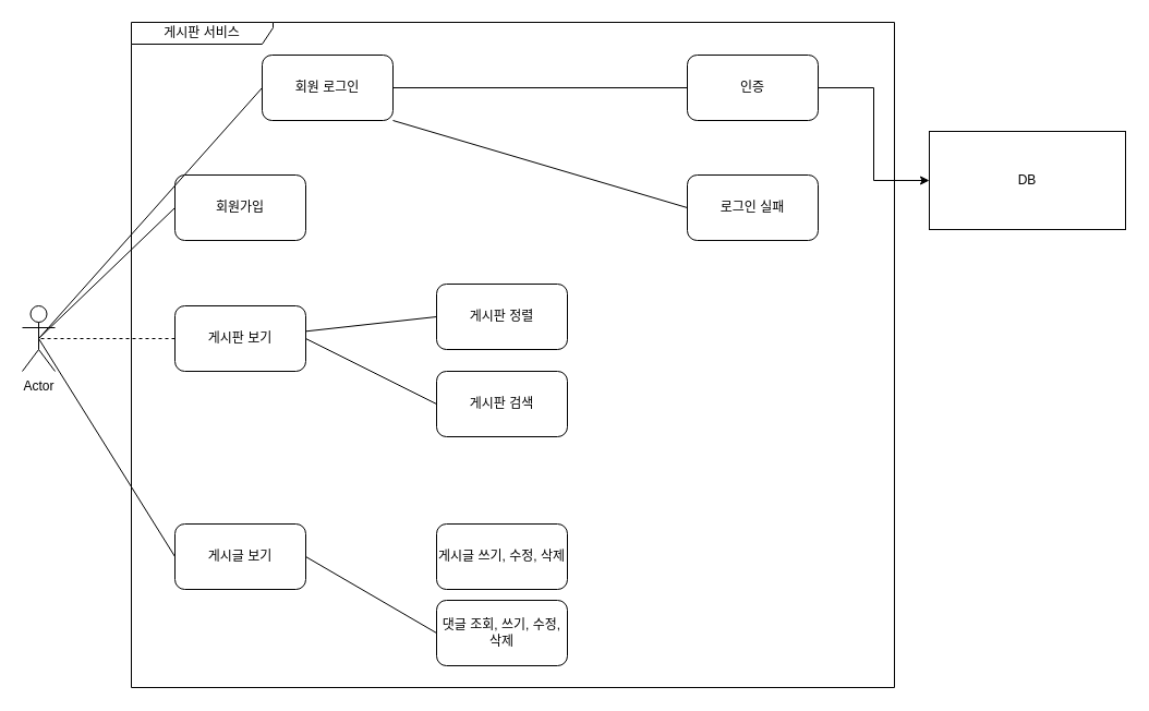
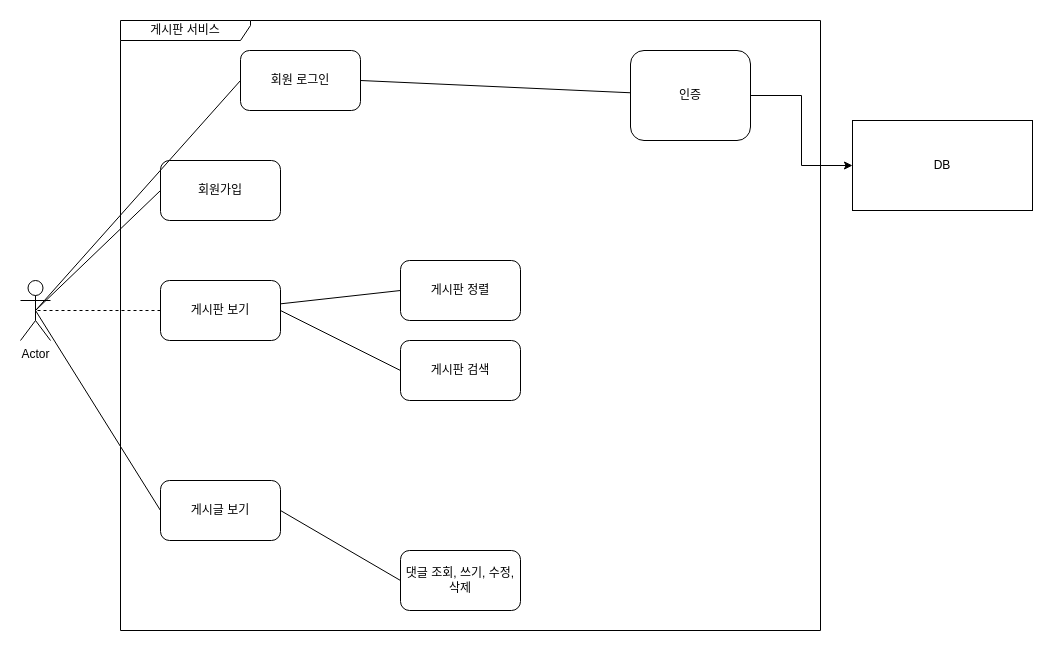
  <mxCell id="0" />
  <mxCell id="1" parent="0" />
  <mxCell id="2" value="게시판 서비스" style="shape=umlFrame;whiteSpace=wrap;html=1;pointerEvents=0;width=130;height=20;" vertex="1" parent="1"><mxGeometry x="120" y="20" width="700" height="610" as="geometry" /></mxCell>
  <mxCell id="3" value="회원가입" style="rounded=1;whiteSpace=wrap;html=1;" vertex="1" parent="1"><mxGeometry x="160" y="160" width="120" height="60" as="geometry" /></mxCell>
  <mxCell id="4" style="rounded=0;orthogonalLoop=1;jettySize=auto;html=1;exitX=0;exitY=0.5;exitDx=0;exitDy=0;endArrow=none;endFill=0;entryX=0.5;entryY=0.5;entryDx=0;entryDy=0;entryPerimeter=0;dashed=1;" edge="1" parent="1" source="5" target="21"><mxGeometry relative="1" as="geometry"><mxPoint x="40" y="310" as="targetPoint" /></mxGeometry></mxCell>
  <mxCell id="5" value="게시판 보기" style="rounded=1;whiteSpace=wrap;html=1;" vertex="1" parent="1"><mxGeometry x="160" y="280" width="120" height="60" as="geometry" /></mxCell>
  <mxCell id="6" style="rounded=0;orthogonalLoop=1;jettySize=auto;html=1;exitX=1;exitY=0.5;exitDx=0;exitDy=0;endArrow=none;endFill=0;" edge="1" parent="1" source="8" target="10"><mxGeometry relative="1" as="geometry" /></mxCell>
- <mxCell id="7" style="rounded=0;orthogonalLoop=1;jettySize=auto;html=1;exitX=1;exitY=1;exitDx=0;exitDy=0;entryX=0;entryY=0.5;entryDx=0;entryDy=0;endArrow=none;endFill=0;" edge="1" parent="1" source="8" target="11"><mxGeometry relative="1" as="geometry" /></mxCell>
  <mxCell id="8" value="회원 로그인" style="rounded=1;whiteSpace=wrap;html=1;" vertex="1" parent="1"><mxGeometry x="240" y="50" width="120" height="60" as="geometry" /></mxCell>
  <mxCell id="9" style="edgeStyle=orthogonalEdgeStyle;rounded=0;orthogonalLoop=1;jettySize=auto;html=1;exitX=1;exitY=0.5;exitDx=0;exitDy=0;entryX=0;entryY=0.5;entryDx=0;entryDy=0;" edge="1" parent="1" source="10" target="24"><mxGeometry relative="1" as="geometry" /></mxCell>
- <mxCell id="10" value="인증" style="rounded=1;whiteSpace=wrap;html=1;" vertex="1" parent="1"><mxGeometry x="630" y="50" width="120" height="60" as="geometry" /></mxCell>
- <mxCell id="11" value="로그인 실패" style="rounded=1;whiteSpace=wrap;html=1;" vertex="1" parent="1"><mxGeometry x="630" y="160" width="120" height="60" as="geometry" /></mxCell>
+ <mxCell id="10" value="인증" style="rounded=1;whiteSpace=wrap;html=1;" vertex="1" parent="1"><mxGeometry x="630" y="50" width="120" height="90" as="geometry" /></mxCell>
  <mxCell id="12" style="rounded=0;orthogonalLoop=1;jettySize=auto;html=1;exitX=0;exitY=0.5;exitDx=0;exitDy=0;endArrow=none;endFill=0;" edge="1" parent="1" source="13" target="5"><mxGeometry relative="1" as="geometry" /></mxCell>
  <mxCell id="13" value="게시판 정렬" style="rounded=1;whiteSpace=wrap;html=1;" vertex="1" parent="1"><mxGeometry x="400" y="260" width="120" height="60" as="geometry" /></mxCell>
  <mxCell id="14" style="rounded=0;orthogonalLoop=1;jettySize=auto;html=1;exitX=0;exitY=0.5;exitDx=0;exitDy=0;entryX=1;entryY=0.5;entryDx=0;entryDy=0;endArrow=none;endFill=0;" edge="1" parent="1" source="15" target="5"><mxGeometry relative="1" as="geometry" /></mxCell>
  <mxCell id="15" value="게시판 검색" style="rounded=1;whiteSpace=wrap;html=1;" vertex="1" parent="1"><mxGeometry x="400" y="340" width="120" height="60" as="geometry" /></mxCell>
  <mxCell id="16" style="rounded=0;orthogonalLoop=1;jettySize=auto;html=1;exitX=0;exitY=0.5;exitDx=0;exitDy=0;endArrow=none;endFill=0;entryX=0.5;entryY=0.5;entryDx=0;entryDy=0;entryPerimeter=0;" edge="1" parent="1" source="17" target="21"><mxGeometry relative="1" as="geometry"><mxPoint x="0" y="400" as="targetPoint" /></mxGeometry></mxCell>
  <mxCell id="17" value="게시글 보기" style="rounded=1;whiteSpace=wrap;html=1;" vertex="1" parent="1"><mxGeometry x="160" y="480" width="120" height="60" as="geometry" /></mxCell>
- <mxCell id="18" value="게시글 쓰기, 수정, 삭제" style="rounded=1;whiteSpace=wrap;html=1;" vertex="1" parent="1"><mxGeometry x="400" y="480" width="120" height="60" as="geometry" /></mxCell>
  <mxCell id="19" style="rounded=0;orthogonalLoop=1;jettySize=auto;html=1;exitX=0;exitY=0.5;exitDx=0;exitDy=0;endArrow=none;endFill=0;" edge="1" parent="1" source="20"><mxGeometry relative="1" as="geometry"><mxPoint x="280" y="510" as="targetPoint" /></mxGeometry></mxCell>
  <mxCell id="20" value="댓글 조회, 쓰기, 수정, 삭제" style="rounded=1;whiteSpace=wrap;html=1;" vertex="1" parent="1"><mxGeometry x="400" y="550" width="120" height="60" as="geometry" /></mxCell>
  <mxCell id="21" value="Actor" style="shape=umlActor;verticalLabelPosition=bottom;verticalAlign=top;html=1;outlineConnect=0;" vertex="1" parent="1"><mxGeometry x="20" y="280" width="30" height="60" as="geometry" /></mxCell>
  <mxCell id="22" style="rounded=0;orthogonalLoop=1;jettySize=auto;html=1;exitX=0;exitY=0.5;exitDx=0;exitDy=0;entryX=0.5;entryY=0.5;entryDx=0;entryDy=0;entryPerimeter=0;endArrow=none;endFill=0;" edge="1" parent="1" source="3" target="21"><mxGeometry relative="1" as="geometry" /></mxCell>
  <mxCell id="23" style="rounded=0;orthogonalLoop=1;jettySize=auto;html=1;exitX=0;exitY=0.5;exitDx=0;exitDy=0;entryX=0.5;entryY=0.5;entryDx=0;entryDy=0;entryPerimeter=0;endArrow=none;endFill=0;" edge="1" parent="1" source="8" target="21"><mxGeometry relative="1" as="geometry" /></mxCell>
  <mxCell id="24" value="DB" style="html=1;dropTarget=0;whiteSpace=wrap;" vertex="1" parent="1"><mxGeometry x="852" y="120" width="180" height="90" as="geometry" /></mxCell>
